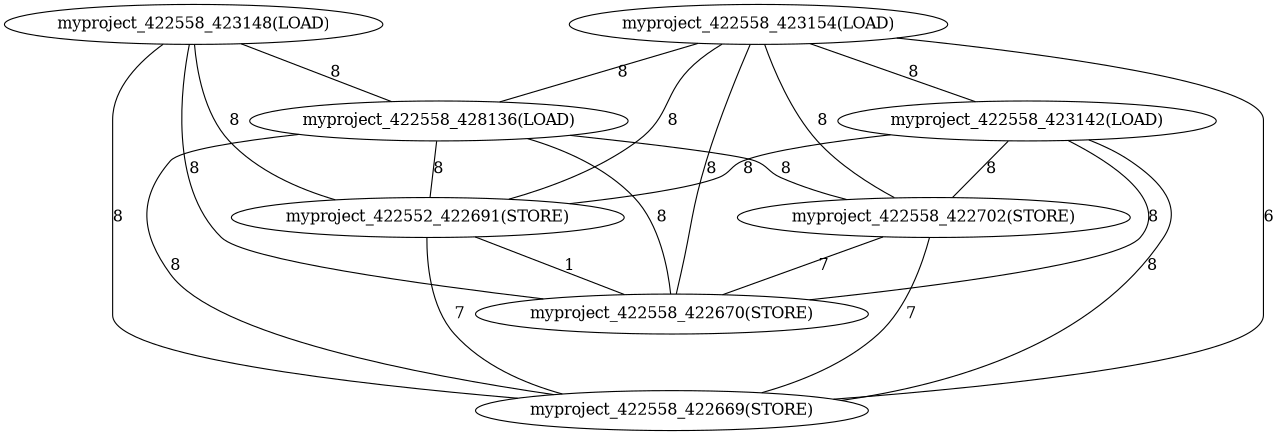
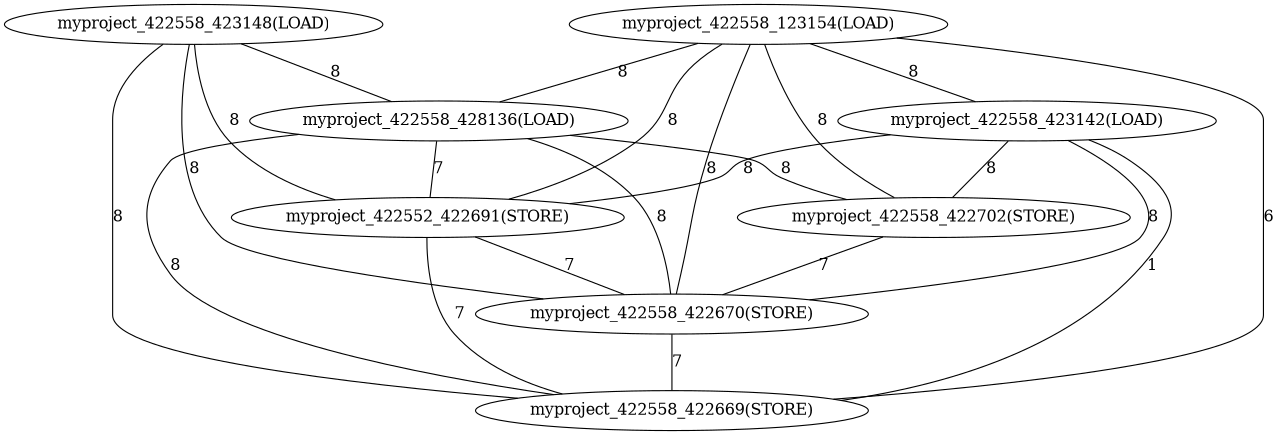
  graph {
    n1 [label="myproject_422558_422669(STORE)"]
    n2 [label="myproject_422558_422670(STORE)"]
    n3 [label="myproject_422552_422691(STORE)"]
    n4 [label="myproject_422558_422702(STORE)"]
    n5 [label="myproject_422558_428136(LOAD)"]
    n6 [label="myproject_422558_423142(LOAD)"]
    n7 [label="myproject_422558_423148(LOAD)"]
-   n8 [label="myproject_422558_423154(LOAD)"]
+   n8 [label="myproject_422558_123154(LOAD)"]
    n3 -- n1 [label=7]
-   n3 -- n2 [label=1]
-   n4 -- n1 [label=7]
+   n3 -- n2 [label=7]
+   n2 -- n1 [label=7]
    n4 -- n2 [label=7]
    n5 -- n1 [label=8]
    n5 -- n2 [label=8]
-   n5 -- n3 [label=8]
+   n5 -- n3 [label=7]
    n5 -- n4 [label=8]
-   n6 -- n1 [label=8]
+   n6 -- n1 [label=1]
    n6 -- n2 [label=8]
    n6 -- n3 [label=8]
    n6 -- n4 [label=8]
    n7 -- n1 [label=8]
    n7 -- n2 [label=8]
    n7 -- n3 [label=8]
    n7 -- n5 [label=8]
    n8 -- n1 [label=6]
    n8 -- n2 [label=8]
    n8 -- n3 [label=8]
    n8 -- n4 [label=8]
    n8 -- n5 [label=8]
    n8 -- n6 [label=8]
  }
